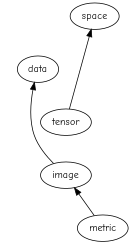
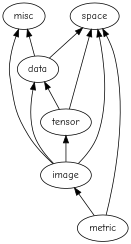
  digraph {
    fontname="Comic Neue"
    rankdir=BT
    node [fontname="Comic Neue"]
    edge [fontname="Comic Neue"]
    data
    space
+   misc
    image
    tensor
    metric
+   data -> space
+   data -> misc
    image -> data
+   image -> space
+   image -> misc
+   image -> tensor
+   tensor -> data
    tensor -> space
+   metric -> space
    metric -> image
  }
